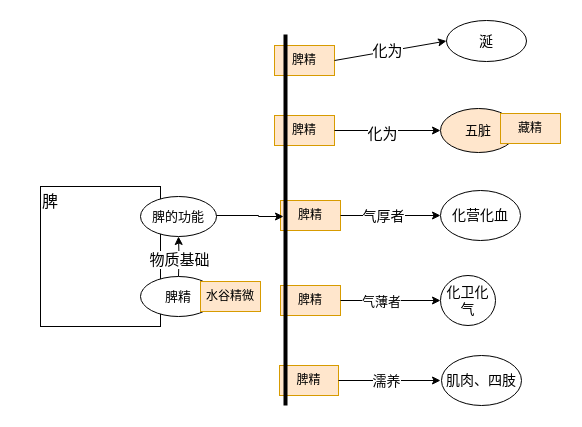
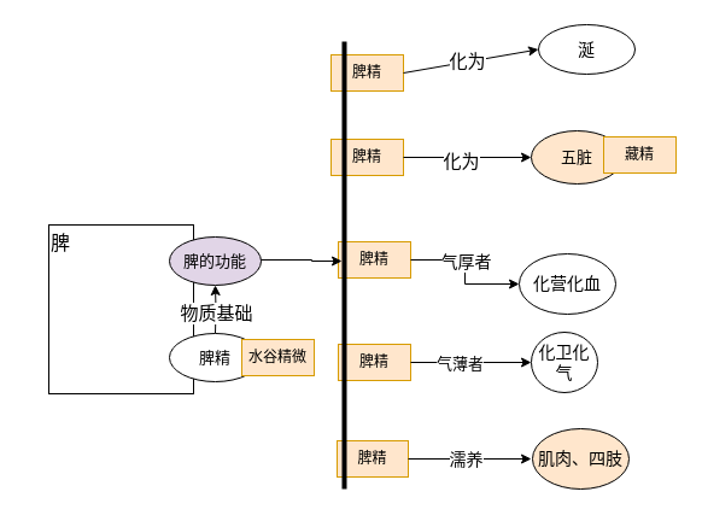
  <mxCell id="0" />
  <mxCell id="1" parent="0" />
  <mxCell id="2" value="脾精" style="text;html=1;strokeColor=#d79b00;fillColor=#ffe6cc;align=center;verticalAlign=middle;whiteSpace=wrap;rounded=0;" vertex="1" parent="1"><mxGeometry x="279" y="365" width="59" height="30" as="geometry" /></mxCell>
  <mxCell id="3" value="脾精" style="text;html=1;strokeColor=#d79b00;fillColor=#ffe6cc;align=center;verticalAlign=middle;whiteSpace=wrap;rounded=0;" vertex="1" parent="1"><mxGeometry x="280" y="285" width="60" height="30" as="geometry" /></mxCell>
  <mxCell id="4" value="脾精" style="text;html=1;strokeColor=#d79b00;fillColor=#ffe6cc;align=center;verticalAlign=middle;whiteSpace=wrap;rounded=0;" vertex="1" parent="1"><mxGeometry x="274" y="45" width="60" height="30" as="geometry" /></mxCell>
  <mxCell id="5" value="脾精" style="text;html=1;strokeColor=#d79b00;fillColor=#ffe6cc;align=center;verticalAlign=middle;whiteSpace=wrap;rounded=0;" vertex="1" parent="1"><mxGeometry x="274" y="115" width="60" height="30" as="geometry" /></mxCell>
  <mxCell id="6" value="脾精" style="text;html=1;strokeColor=#d79b00;fillColor=#ffe6cc;align=center;verticalAlign=middle;whiteSpace=wrap;rounded=0;" vertex="1" parent="1"><mxGeometry x="280" y="200" width="60" height="30" as="geometry" /></mxCell>
  <mxCell id="7" value="" style="rounded=0;whiteSpace=wrap;html=1;" vertex="1" parent="1"><mxGeometry x="40" y="186" width="120" height="140" as="geometry" /></mxCell>
  <mxCell id="8" value="脾" style="text;html=1;strokeColor=none;fillColor=none;align=center;verticalAlign=middle;whiteSpace=wrap;rounded=0;fontSize=16;" vertex="1" parent="1"><mxGeometry x="20" y="186" width="60" height="30" as="geometry" /></mxCell>
  <mxCell id="9" style="edgeStyle=orthogonalEdgeStyle;rounded=0;orthogonalLoop=1;jettySize=auto;html=1;exitX=0.5;exitY=0;exitDx=0;exitDy=0;entryX=0.5;entryY=1;entryDx=0;entryDy=0;" edge="1" parent="1" target="16"><mxGeometry relative="1" as="geometry"><mxPoint x="178" y="276" as="sourcePoint" /></mxGeometry></mxCell>
  <mxCell id="10" value="物质基础" style="edgeLabel;html=1;align=center;verticalAlign=middle;resizable=0;points=[];fontSize=15;" vertex="1" connectable="0" parent="9"><mxGeometry y="2" relative="1" as="geometry"><mxPoint as="offset" /></mxGeometry></mxCell>
  <mxCell id="11" value="" style="group" vertex="1" connectable="0" parent="1"><mxGeometry x="140" y="276" width="120" height="40" as="geometry" /></mxCell>
  <mxCell id="12" value="脾精" style="ellipse;whiteSpace=wrap;html=1;fontSize=13;" vertex="1" parent="11"><mxGeometry width="76" height="40" as="geometry" /></mxCell>
  <mxCell id="13" value="" style="endArrow=classic;html=1;rounded=0;exitX=1;exitY=0.5;exitDx=0;exitDy=0;" edge="1" parent="11" source="12" target="14"><mxGeometry width="50" height="50" relative="1" as="geometry"><mxPoint x="127" y="21" as="sourcePoint" /><mxPoint x="272" y="20" as="targetPoint" /></mxGeometry></mxCell>
  <mxCell id="14" value="水谷精微" style="text;html=1;strokeColor=#d79b00;fillColor=#ffe6cc;align=center;verticalAlign=middle;whiteSpace=wrap;rounded=0;" vertex="1" parent="11"><mxGeometry x="60" y="5" width="60" height="30" as="geometry" /></mxCell>
  <mxCell id="15" style="edgeStyle=orthogonalEdgeStyle;rounded=0;orthogonalLoop=1;jettySize=auto;html=1;exitX=1;exitY=0.5;exitDx=0;exitDy=0;" edge="1" parent="1" source="16" target="22"><mxGeometry relative="1" as="geometry"><mxPoint x="274" y="215" as="targetPoint" /><Array as="points"><mxPoint x="258" y="215" /><mxPoint x="258" y="216" /></Array></mxGeometry></mxCell>
- <mxCell id="16" value="脾的功能" style="ellipse;whiteSpace=wrap;html=1;fontSize=13;" vertex="1" parent="1"><mxGeometry x="140" y="196" width="76" height="40" as="geometry" /></mxCell>
+ <mxCell id="16" value="脾的功能" style="ellipse;whiteSpace=wrap;html=1;fontSize=13;fillColor=#e1d5e7;" vertex="1" parent="1"><mxGeometry x="140" y="196" width="76" height="40" as="geometry" /></mxCell>
  <mxCell id="17" value="五脏" style="ellipse;whiteSpace=wrap;html=1;fontSize=13;fillColor=#ffe6cc;" vertex="1" parent="1"><mxGeometry x="440" y="108" width="76" height="44" as="geometry" /></mxCell>
  <mxCell id="18" value="藏精" style="text;html=1;strokeColor=#d79b00;fillColor=#ffe6cc;align=center;verticalAlign=middle;whiteSpace=wrap;rounded=0;" vertex="1" parent="1"><mxGeometry x="500" y="113" width="60" height="30" as="geometry" /></mxCell>
- <mxCell id="19" value="化营化血" style="ellipse;whiteSpace=wrap;html=1;fontSize=14;" vertex="1" parent="1"><mxGeometry x="440" y="190" width="80" height="50" as="geometry" /></mxCell>
+ <mxCell id="19" value="化营化血" style="ellipse;whiteSpace=wrap;html=1;fontSize=14;" vertex="1" parent="1"><mxGeometry x="430" y="210" width="80" height="50" as="geometry" /></mxCell>
  <mxCell id="20" value="化卫化气" style="ellipse;whiteSpace=wrap;html=1;fontSize=14;" vertex="1" parent="1"><mxGeometry x="440" y="275" width="55" height="50" as="geometry" /></mxCell>
  <mxCell id="21" value="涎" style="ellipse;whiteSpace=wrap;html=1;fontSize=14;" vertex="1" parent="1"><mxGeometry x="446" y="20" width="80" height="41" as="geometry" /></mxCell>
  <mxCell id="22" value="" style="line;strokeWidth=4;direction=south;html=1;perimeter=backbonePerimeter;points=[];outlineConnect=0;" vertex="1" parent="1"><mxGeometry x="280" y="34" width="10" height="371" as="geometry" /></mxCell>
  <mxCell id="23" value="" style="endArrow=classic;html=1;rounded=0;entryX=0;entryY=0.5;entryDx=0;entryDy=0;exitX=1;exitY=0.5;exitDx=0;exitDy=0;" edge="1" parent="1" source="4" target="21"><mxGeometry width="50" height="50" relative="1" as="geometry"><mxPoint x="330" y="55" as="sourcePoint" /><mxPoint x="380" y="5" as="targetPoint" /></mxGeometry></mxCell>
  <mxCell id="24" value="化为" style="edgeLabel;html=1;align=center;verticalAlign=middle;resizable=0;points=[];fontSize=15;" vertex="1" connectable="0" parent="23"><mxGeometry x="-0.067" y="1" relative="1" as="geometry"><mxPoint as="offset" /></mxGeometry></mxCell>
  <mxCell id="25" style="edgeStyle=orthogonalEdgeStyle;rounded=0;orthogonalLoop=1;jettySize=auto;html=1;exitX=1;exitY=0.5;exitDx=0;exitDy=0;entryX=0;entryY=0.5;entryDx=0;entryDy=0;" edge="1" parent="1" source="5" target="17"><mxGeometry relative="1" as="geometry" /></mxCell>
  <mxCell id="26" value="化为" style="edgeLabel;html=1;align=center;verticalAlign=middle;resizable=0;points=[];fontSize=15;" vertex="1" connectable="0" parent="25"><mxGeometry x="-0.117" y="-2" relative="1" as="geometry"><mxPoint as="offset" /></mxGeometry></mxCell>
  <mxCell id="27" style="edgeStyle=orthogonalEdgeStyle;rounded=0;orthogonalLoop=1;jettySize=auto;html=1;exitX=1;exitY=0.5;exitDx=0;exitDy=0;entryX=0;entryY=0.5;entryDx=0;entryDy=0;" edge="1" parent="1" source="6" target="19"><mxGeometry relative="1" as="geometry" /></mxCell>
  <mxCell id="28" value="气厚者" style="edgeLabel;html=1;align=center;verticalAlign=middle;resizable=0;points=[];fontSize=14;" vertex="1" connectable="0" parent="27"><mxGeometry x="-0.164" relative="1" as="geometry"><mxPoint as="offset" /></mxGeometry></mxCell>
  <mxCell id="29" style="edgeStyle=orthogonalEdgeStyle;rounded=0;orthogonalLoop=1;jettySize=auto;html=1;exitX=1;exitY=0.5;exitDx=0;exitDy=0;" edge="1" parent="1" source="3" target="20"><mxGeometry relative="1" as="geometry" /></mxCell>
  <mxCell id="30" value="气薄者" style="edgeLabel;html=1;align=center;verticalAlign=middle;resizable=0;points=[];fontSize=13;" vertex="1" connectable="0" parent="29"><mxGeometry x="-0.344" relative="1" as="geometry"><mxPoint x="7" as="offset" /></mxGeometry></mxCell>
- <mxCell id="31" value="肌肉、四肢" style="ellipse;whiteSpace=wrap;html=1;fontSize=14;" vertex="1" parent="1"><mxGeometry x="441" y="355" width="80" height="50" as="geometry" /></mxCell>
+ <mxCell id="31" value="肌肉、四肢" style="ellipse;whiteSpace=wrap;html=1;fontSize=14;fillColor=#ffe6cc;" vertex="1" parent="1"><mxGeometry x="441" y="355" width="80" height="50" as="geometry" /></mxCell>
  <mxCell id="32" style="edgeStyle=orthogonalEdgeStyle;rounded=0;orthogonalLoop=1;jettySize=auto;html=1;exitX=1;exitY=0.5;exitDx=0;exitDy=0;" edge="1" parent="1" source="2"><mxGeometry relative="1" as="geometry"><mxPoint x="440" y="380" as="targetPoint" /></mxGeometry></mxCell>
  <mxCell id="33" value="濡养" style="edgeLabel;html=1;align=center;verticalAlign=middle;resizable=0;points=[];fontSize=14;" vertex="1" connectable="0" parent="32"><mxGeometry x="-0.087" relative="1" as="geometry"><mxPoint as="offset" /></mxGeometry></mxCell>
